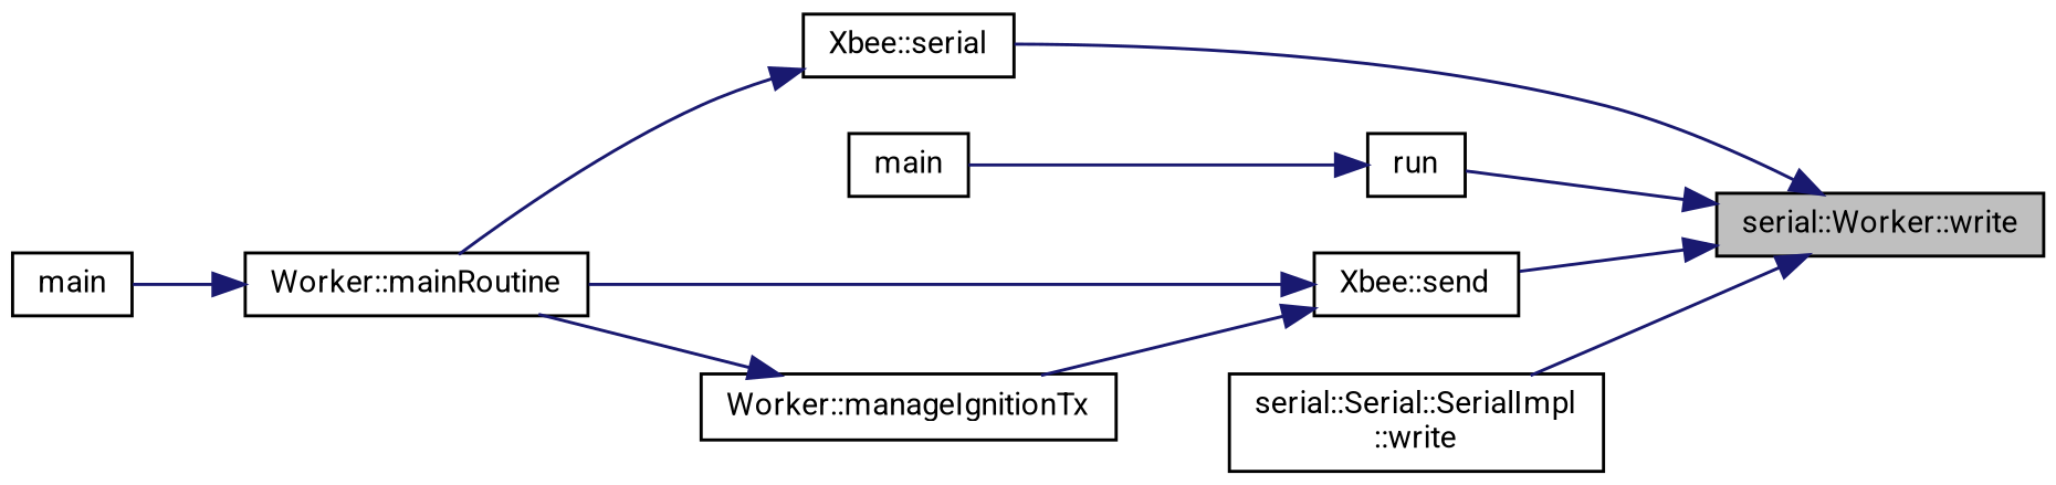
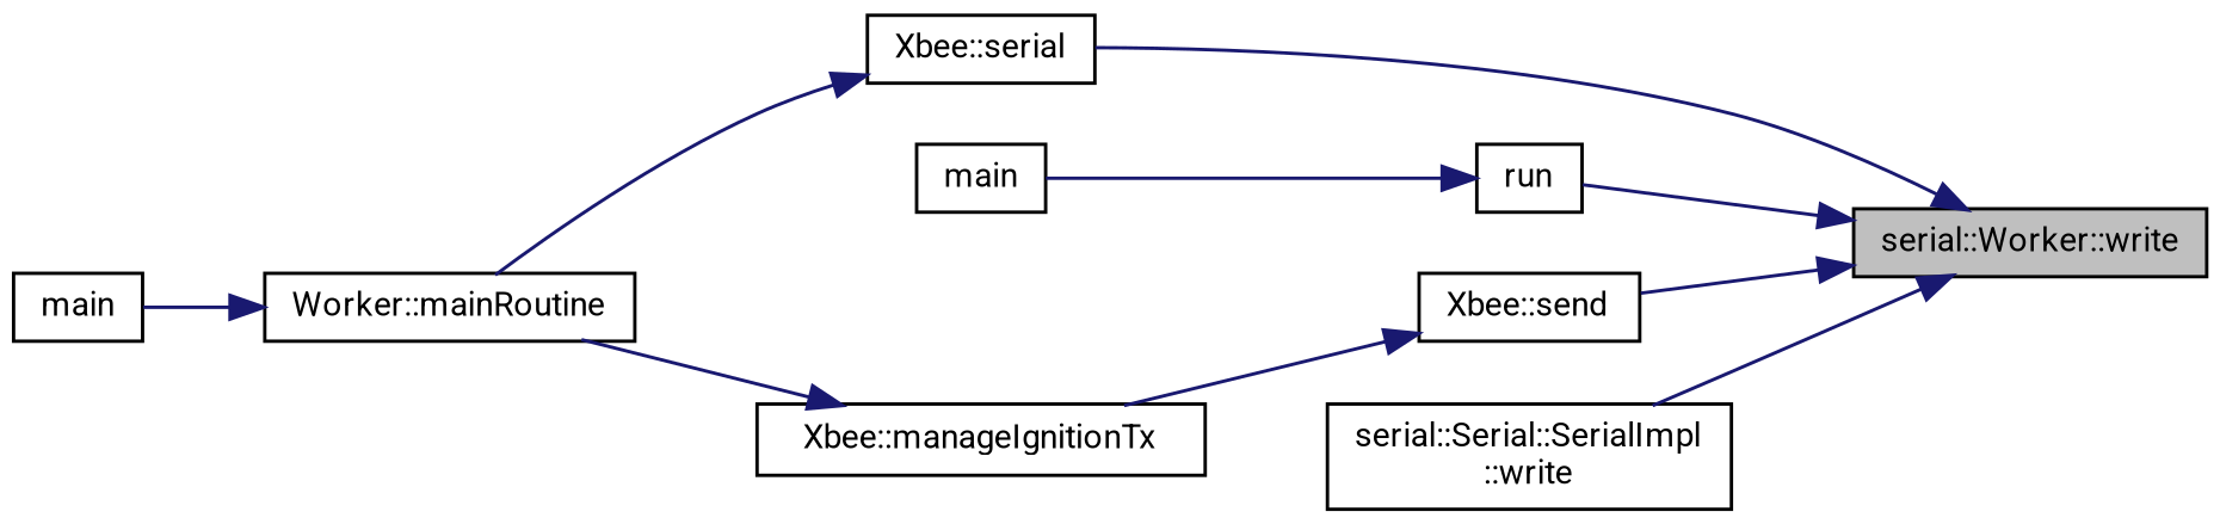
  digraph {
    fontname=Roboto
    rankdir=RL
    node [color=black fillcolor=white fontname=Roboto fontsize=10 shape=record style=filled]
    edge [color=midnightblue dir=back fontname=Roboto fontsize=10 labelfontname=Helvetica labelfontsize=10 style=solid]
    n1 [fillcolor=grey75 fontcolor=black height=0.2 label="serial::Worker::write" width=0.4]
    n2 [height=0.2 label="Xbee::serial" width=0.4]
    n3 [height=0.2 label=run width=0.4]
    n4 [height=0.2 label="Xbee::send" width=0.4]
    n5 [height=0.2 label="serial::Serial::SerialImpl\l::write" width=0.4]
    n6 [height=0.2 label="Worker::mainRoutine" width=0.4]
    n7 [height=0.2 label=main width=0.4]
-   n8 [height=0.2 label="Worker::manageIgnitionTx" width=0.4]
+   n8 [height=0.2 label="Xbee::manageIgnitionTx" width=0.4]
    n9 [height=0.2 label=main width=0.4]
    n1 -> n2
    n1 -> n3
    n1 -> n4
    n1 -> n5
    n2 -> n6
    n3 -> n7
-   n4 -> n6
    n4 -> n8
    n6 -> n9
    n8 -> n6
  }
